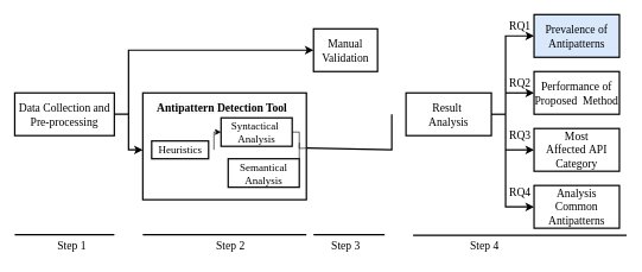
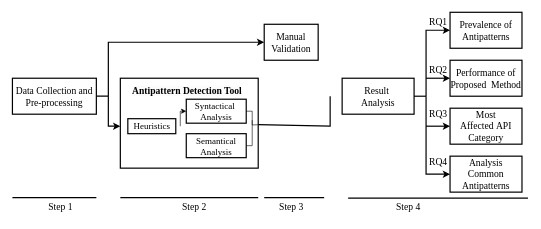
  <mxCell id="0" />
  <mxCell id="1" parent="0" />
  <mxCell id="2" value="&lt;font size=&quot;1&quot; face=&quot;Times New Roman&quot;&gt;&lt;span style=&quot;font-size: 16px;&quot;&gt;&lt;br&gt;&lt;/span&gt;&lt;/font&gt;" style="rounded=0;whiteSpace=wrap;html=1;strokeWidth=2;container=0;fontStyle=0" parent="1" vertex="1"><mxGeometry x="200" y="130" width="230" height="150" as="geometry" /></mxCell>
  <mxCell id="3" value="&lt;span style=&quot;border-color: var(--border-color); color: rgb(0, 0, 0); font-family: &amp;quot;Times New Roman&amp;quot;; font-style: normal; font-variant-ligatures: normal; font-variant-caps: normal; letter-spacing: normal; orphans: 2; text-align: center; text-indent: 0px; text-transform: none; widows: 2; word-spacing: 0px; -webkit-text-stroke-width: 0px; background-color: rgb(251, 251, 251); text-decoration-thickness: initial; text-decoration-style: initial; text-decoration-color: initial; font-size: 16px;&quot;&gt;&lt;b&gt;Antipattern Detection Tool&lt;/b&gt;&lt;br&gt;&lt;/span&gt;" style="text;whiteSpace=wrap;html=1;container=0;strokeWidth=2;fontStyle=0" parent="1" vertex="1"><mxGeometry x="217.5" y="135" width="195" height="40" as="geometry" /></mxCell>
  <mxCell id="4" value="" style="endArrow=classic;html=1;rounded=0;strokeWidth=2;entryX=0;entryY=0.5;entryDx=0;entryDy=0;fontStyle=0;exitX=1;exitY=0.5;exitDx=0;exitDy=0;" parent="1" target="27" edge="1" source="34"><mxGeometry width="50" height="50" relative="1" as="geometry"><mxPoint x="160" y="160" as="sourcePoint" /><mxPoint x="340" y="70" as="targetPoint" /><Array as="points"><mxPoint x="180" y="160" /><mxPoint x="180" y="70" /></Array></mxGeometry></mxCell>
  <mxCell id="5" value="" style="endArrow=classic;html=1;rounded=0;entryX=0;entryY=0.533;entryDx=0;entryDy=0;strokeWidth=2;fontStyle=0;entryPerimeter=0;" parent="1" target="2" edge="1"><mxGeometry width="50" height="50" relative="1" as="geometry"><mxPoint x="180" y="160" as="sourcePoint" /><mxPoint x="120" y="200" as="targetPoint" /><Array as="points"><mxPoint x="180" y="210" /></Array></mxGeometry></mxCell>
  <mxCell id="6" value="&lt;font size=&quot;1&quot; face=&quot;Times New Roman&quot;&gt;&lt;span style=&quot;font-size: 16px;&quot;&gt;Result&amp;nbsp;&lt;br&gt;Analysis&lt;br&gt;&lt;/span&gt;&lt;/font&gt;" style="rounded=0;whiteSpace=wrap;html=1;strokeWidth=2;container=0;fontStyle=0" parent="1" vertex="1"><mxGeometry x="570" y="130" width="120" height="60" as="geometry" /></mxCell>
  <mxCell id="7" value="" style="endArrow=none;html=1;rounded=0;strokeWidth=2;fontStyle=0" parent="1" source="2" edge="1"><mxGeometry width="50" height="50" relative="1" as="geometry"><mxPoint x="510" y="300" as="sourcePoint" /><mxPoint x="550" y="160" as="targetPoint" /><Array as="points"><mxPoint x="550" y="210" /></Array></mxGeometry></mxCell>
- <mxCell id="8" value="&lt;font size=&quot;1&quot; face=&quot;Times New Roman&quot;&gt;&lt;span style=&quot;font-size: 16px;&quot;&gt;Prevalence of Antipatterns&lt;br&gt;&lt;/span&gt;&lt;/font&gt;" style="rounded=0;whiteSpace=wrap;html=1;strokeWidth=2;container=0;fontStyle=0;fillColor=#dae8fc;" parent="1" vertex="1"><mxGeometry x="750" y="20" width="120" height="60" as="geometry" /></mxCell>
+ <mxCell id="8" value="&lt;font size=&quot;1&quot; face=&quot;Times New Roman&quot;&gt;&lt;span style=&quot;font-size: 16px;&quot;&gt;Prevalence of Antipatterns&lt;br&gt;&lt;/span&gt;&lt;/font&gt;" style="rounded=0;whiteSpace=wrap;html=1;strokeWidth=2;container=0;fontStyle=0" parent="1" vertex="1"><mxGeometry x="750" y="20" width="120" height="60" as="geometry" /></mxCell>
  <mxCell id="9" value="&lt;font size=&quot;1&quot; face=&quot;Times New Roman&quot;&gt;&lt;span style=&quot;font-size: 16px;&quot;&gt;Performance of Proposed&amp;nbsp; Method&lt;br&gt;&lt;/span&gt;&lt;/font&gt;" style="rounded=0;whiteSpace=wrap;html=1;strokeWidth=2;container=0;fontStyle=0" parent="1" vertex="1"><mxGeometry x="750" y="100" width="120" height="60" as="geometry" /></mxCell>
  <mxCell id="10" value="&lt;font face=&quot;Times New Roman&quot;&gt;&lt;span style=&quot;font-size: 16px;&quot;&gt;Most A&lt;/span&gt;&lt;span style=&quot;font-size: 16px;&quot;&gt;&lt;span&gt;ffected&lt;/span&gt;&lt;/span&gt;&lt;span style=&quot;font-size: 16px;&quot;&gt;&amp;nbsp;API C&lt;/span&gt;&lt;span style=&quot;font-size: 16px;&quot;&gt;&lt;span&gt;ategory&lt;/span&gt;&lt;/span&gt;&lt;br&gt;&lt;/font&gt;" style="rounded=0;whiteSpace=wrap;html=1;strokeWidth=2;container=0;fontStyle=0" parent="1" vertex="1"><mxGeometry x="750" y="180" width="120" height="60" as="geometry" /></mxCell>
  <mxCell id="11" value="&lt;font size=&quot;1&quot; face=&quot;Times New Roman&quot;&gt;&lt;span style=&quot;font-size: 16px;&quot;&gt;Analysis Common Antipatterns&lt;br&gt;&lt;/span&gt;&lt;/font&gt;" style="rounded=0;whiteSpace=wrap;html=1;strokeWidth=2;container=0;fontStyle=0" parent="1" vertex="1"><mxGeometry x="750" y="260" width="120" height="60" as="geometry" /></mxCell>
  <mxCell id="12" value="" style="endArrow=none;html=1;rounded=0;strokeWidth=2;fontStyle=0" parent="1" edge="1"><mxGeometry width="50" height="50" relative="1" as="geometry"><mxPoint x="690" y="160" as="sourcePoint" /><mxPoint x="710" y="160" as="targetPoint" /></mxGeometry></mxCell>
  <mxCell id="13" value="&lt;font size=&quot;1&quot; face=&quot;Times New Roman&quot;&gt;&lt;span style=&quot;font-size: 16px;&quot;&gt;RQ1&lt;/span&gt;&lt;/font&gt;" style="text;html=1;align=center;verticalAlign=middle;resizable=0;points=[];autosize=1;strokeColor=none;fillColor=none;container=0;strokeWidth=2;fontStyle=0" parent="1" vertex="1"><mxGeometry x="705" y="20" width="50" height="30" as="geometry" /></mxCell>
  <mxCell id="14" value="&lt;font face=&quot;Times New Roman&quot;&gt;&lt;span&gt;&lt;font style=&quot;font-size: 16px;&quot;&gt;RQ2&lt;/font&gt;&lt;br&gt;&lt;/span&gt;&lt;/font&gt;" style="text;html=1;align=center;verticalAlign=middle;resizable=0;points=[];autosize=1;strokeColor=none;fillColor=none;container=0;strokeWidth=2;fontStyle=0" parent="1" vertex="1"><mxGeometry x="705" y="100" width="50" height="30" as="geometry" /></mxCell>
  <mxCell id="15" value="&lt;font face=&quot;Times New Roman&quot;&gt;&lt;span&gt;&lt;font style=&quot;font-size: 16px;&quot;&gt;RQ3&lt;/font&gt;&lt;br&gt;&lt;/span&gt;&lt;/font&gt;" style="text;html=1;align=center;verticalAlign=middle;resizable=0;points=[];autosize=1;strokeColor=none;fillColor=none;container=0;strokeWidth=2;fontStyle=0" parent="1" vertex="1"><mxGeometry x="705" y="175" width="50" height="30" as="geometry" /></mxCell>
  <mxCell id="16" value="&lt;font size=&quot;1&quot; face=&quot;Times New Roman&quot;&gt;&lt;span style=&quot;font-size: 16px;&quot;&gt;RQ4&lt;/span&gt;&lt;/font&gt;" style="text;html=1;align=center;verticalAlign=middle;resizable=0;points=[];autosize=1;strokeColor=none;fillColor=none;container=0;strokeWidth=2;fontStyle=0" parent="1" vertex="1"><mxGeometry x="705" y="255" width="50" height="30" as="geometry" /></mxCell>
  <mxCell id="17" value="&lt;font style=&quot;font-size: 15px;&quot; face=&quot;Times New Roman&quot;&gt;&lt;span style=&quot;&quot;&gt;Syntactical&amp;nbsp;&lt;br&gt;Analysis&lt;br&gt;&lt;/span&gt;&lt;/font&gt;" style="rounded=0;whiteSpace=wrap;html=1;strokeWidth=2;container=0;fontStyle=0" parent="1" vertex="1"><mxGeometry x="310" y="165" width="100" height="40" as="geometry" /></mxCell>
  <mxCell id="18" value="&lt;font style=&quot;&quot; face=&quot;Times New Roman&quot;&gt;&lt;span style=&quot;&quot;&gt;&lt;font style=&quot;font-size: 15px;&quot;&gt;Heuristics&lt;/font&gt;&lt;br&gt;&lt;/span&gt;&lt;/font&gt;" style="rounded=0;whiteSpace=wrap;html=1;strokeWidth=2;container=0;fontStyle=0" parent="1" vertex="1"><mxGeometry x="212.5" y="197.5" width="80" height="25" as="geometry" /></mxCell>
  <mxCell id="19" value="&lt;font size=&quot;1&quot; face=&quot;Times New Roman&quot;&gt;&lt;span style=&quot;font-size: 16px;&quot;&gt;Step 1&lt;/span&gt;&lt;/font&gt;" style="text;html=1;align=center;verticalAlign=middle;resizable=0;points=[];autosize=1;strokeColor=none;fillColor=none;container=0;strokeWidth=2;fontStyle=0" parent="1" vertex="1"><mxGeometry x="70" y="330" width="60" height="30" as="geometry" /></mxCell>
  <mxCell id="20" value="&lt;font size=&quot;1&quot; face=&quot;Times New Roman&quot;&gt;&lt;span style=&quot;font-size: 16px;&quot;&gt;Step 3&lt;/span&gt;&lt;/font&gt;" style="text;html=1;align=center;verticalAlign=middle;resizable=0;points=[];autosize=1;strokeColor=none;fillColor=none;container=0;strokeWidth=2;fontStyle=0" parent="1" vertex="1"><mxGeometry x="455" y="330" width="60" height="30" as="geometry" /></mxCell>
  <mxCell id="21" value="&lt;font size=&quot;1&quot; face=&quot;Times New Roman&quot;&gt;&lt;span style=&quot;font-size: 16px;&quot;&gt;Step 4&lt;/span&gt;&lt;/font&gt;" style="text;html=1;align=center;verticalAlign=middle;resizable=0;points=[];autosize=1;strokeColor=none;fillColor=none;container=0;strokeWidth=2;fontStyle=0" parent="1" vertex="1"><mxGeometry x="650" y="330" width="60" height="30" as="geometry" /></mxCell>
  <mxCell id="22" value="&lt;font size=&quot;1&quot; face=&quot;Times New Roman&quot;&gt;&lt;span style=&quot;font-size: 16px;&quot;&gt;Step 2&lt;br&gt;&lt;/span&gt;&lt;/font&gt;" style="text;html=1;align=center;verticalAlign=middle;resizable=0;points=[];autosize=1;strokeColor=none;fillColor=none;container=0;strokeWidth=2;fontStyle=0" parent="1" vertex="1"><mxGeometry x="292.5" y="330" width="60" height="30" as="geometry" /></mxCell>
  <mxCell id="23" value="" style="endArrow=none;html=1;rounded=0;strokeWidth=2;fontStyle=0" parent="1" edge="1"><mxGeometry width="50" height="50" relative="1" as="geometry"><mxPoint x="20" y="329" as="sourcePoint" /><mxPoint x="140" y="329" as="targetPoint" /><Array as="points"><mxPoint x="160" y="329" /></Array></mxGeometry></mxCell>
  <mxCell id="24" value="" style="endArrow=none;html=1;rounded=0;strokeWidth=2;fontStyle=0;" parent="1" edge="1"><mxGeometry width="50" height="50" relative="1" as="geometry"><mxPoint x="200" y="329" as="sourcePoint" /><mxPoint x="430" y="329" as="targetPoint" /></mxGeometry></mxCell>
  <mxCell id="25" value="" style="endArrow=none;html=1;rounded=0;strokeWidth=2;fontStyle=0" parent="1" edge="1"><mxGeometry width="50" height="50" relative="1" as="geometry"><mxPoint x="440" y="329" as="sourcePoint" /><mxPoint x="540" y="329" as="targetPoint" /></mxGeometry></mxCell>
  <mxCell id="26" value="" style="endArrow=none;html=1;rounded=0;strokeWidth=2;fontStyle=0" parent="1" edge="1"><mxGeometry width="50" height="50" relative="1" as="geometry"><mxPoint x="580" y="330" as="sourcePoint" /><mxPoint x="880" y="330" as="targetPoint" /></mxGeometry></mxCell>
  <mxCell id="27" value="&lt;span style=&quot;border-color: var(--border-color); font-family: &amp;quot;Times New Roman&amp;quot;; font-size: 16px;&quot;&gt;Manual Validation&lt;/span&gt;&lt;font size=&quot;1&quot; face=&quot;Times New Roman&quot;&gt;&lt;span style=&quot;font-size: 16px;&quot;&gt;&lt;br&gt;&lt;/span&gt;&lt;/font&gt;" style="rounded=0;whiteSpace=wrap;html=1;strokeWidth=2;container=0;fontStyle=0" parent="1" vertex="1"><mxGeometry x="440" y="40" width="90" height="60" as="geometry" /></mxCell>
  <mxCell id="28" value="" style="endArrow=classic;html=1;rounded=0;strokeWidth=2;entryX=0;entryY=0.5;entryDx=0;entryDy=0;fontStyle=0" parent="1" target="8" edge="1"><mxGeometry width="50" height="50" relative="1" as="geometry"><mxPoint x="710" y="160" as="sourcePoint" /><mxPoint x="760" y="110" as="targetPoint" /><Array as="points"><mxPoint x="710" y="50" /></Array></mxGeometry></mxCell>
  <mxCell id="29" value="" style="endArrow=classic;html=1;rounded=0;strokeWidth=2;entryX=0;entryY=0.5;entryDx=0;entryDy=0;fontStyle=0" parent="1" target="9" edge="1"><mxGeometry width="50" height="50" relative="1" as="geometry"><mxPoint x="710" y="130" as="sourcePoint" /><mxPoint x="760" y="85" as="targetPoint" /></mxGeometry></mxCell>
  <mxCell id="30" value="" style="endArrow=classic;html=1;rounded=0;strokeWidth=2;entryX=0;entryY=0.5;entryDx=0;entryDy=0;fontStyle=0" parent="1" target="11" edge="1"><mxGeometry width="50" height="50" relative="1" as="geometry"><mxPoint x="710" y="160" as="sourcePoint" /><mxPoint x="740" y="290" as="targetPoint" /><Array as="points"><mxPoint x="710" y="290" /></Array></mxGeometry></mxCell>
  <mxCell id="31" value="" style="endArrow=classic;html=1;rounded=0;strokeWidth=2;entryX=0;entryY=0.5;entryDx=0;entryDy=0;fontStyle=0" parent="1" target="10" edge="1"><mxGeometry width="50" height="50" relative="1" as="geometry"><mxPoint x="710" y="210" as="sourcePoint" /><mxPoint x="760" y="165" as="targetPoint" /></mxGeometry></mxCell>
  <mxCell id="32" value="" style="edgeStyle=orthogonalEdgeStyle;rounded=0;orthogonalLoop=1;jettySize=auto;html=1;endArrow=none;endFill=0;" edge="1" parent="1" source="33"><mxGeometry relative="1" as="geometry"><mxPoint x="420" y="200" as="targetPoint" /><Array as="points"><mxPoint x="420" y="242" /><mxPoint x="420" y="240" /></Array></mxGeometry></mxCell>
- <mxCell id="33" value="&lt;font style=&quot;font-size: 15px;&quot; face=&quot;Times New Roman&quot;&gt;&lt;span style=&quot;&quot;&gt;Semantical&lt;br&gt;Analysis&lt;br&gt;&lt;/span&gt;&lt;/font&gt;" style="rounded=0;whiteSpace=wrap;html=1;strokeWidth=2;container=0;fontStyle=0" vertex="1" parent="1"><mxGeometry x="320" y="222.5" width="100" height="40" as="geometry" /></mxCell>
+ <mxCell id="33" value="&lt;font style=&quot;font-size: 15px;&quot; face=&quot;Times New Roman&quot;&gt;&lt;span style=&quot;&quot;&gt;Semantical&lt;br&gt;Analysis&lt;br&gt;&lt;/span&gt;&lt;/font&gt;" style="rounded=0;whiteSpace=wrap;html=1;strokeWidth=2;container=0;fontStyle=0" vertex="1" parent="1"><mxGeometry x="310" y="222.5" width="100" height="40" as="geometry" /></mxCell>
  <mxCell id="34" value="&lt;font size=&quot;1&quot; face=&quot;Times New Roman&quot;&gt;&lt;span style=&quot;font-size: 16px;&quot;&gt;Data Collection and Pre-processing&lt;/span&gt;&lt;/font&gt;" style="rounded=0;whiteSpace=wrap;html=1;strokeWidth=2;container=0;fontStyle=0" parent="1" vertex="1"><mxGeometry x="20" y="130" width="140" height="60" as="geometry" /></mxCell>
  <mxCell id="35" value="" style="endArrow=classic;html=1;rounded=0;entryX=0;entryY=0.5;entryDx=0;entryDy=0;" edge="1" parent="1" target="17"><mxGeometry width="50" height="50" relative="1" as="geometry"><mxPoint x="300" y="210" as="sourcePoint" /><mxPoint x="310" y="185" as="targetPoint" /><Array as="points"><mxPoint x="300" y="185" /></Array></mxGeometry></mxCell>
  <mxCell id="36" value="" style="endArrow=none;html=1;rounded=0;endFill=0;entryX=0.998;entryY=0.517;entryDx=0;entryDy=0;entryPerimeter=0;" edge="1" parent="1" target="2"><mxGeometry width="50" height="50" relative="1" as="geometry"><mxPoint x="410" y="185" as="sourcePoint" /><mxPoint x="430" y="210" as="targetPoint" /><Array as="points"><mxPoint x="420" y="185" /><mxPoint x="420" y="208" /></Array></mxGeometry></mxCell>
